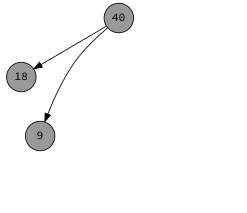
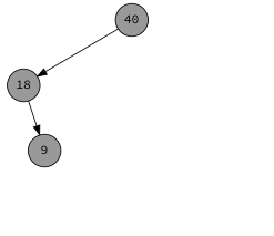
  digraph {
    fontname="Source Code Pro"
    node [fixedsize=true fontname="Source Code Pro" shape=circle style=invis]
    edge [fontname="Source Code Pro" style=invis]
    18 [fillcolor=grey60 style=filled]
    9 [fillcolor=grey60 style=filled]
    n3 [label=X]
    n4 [label=X]
    40 [fillcolor=grey60 style=filled]
    n6 [label=X]
    n7 [label=X]
    n8 [label=X]
    n9 [label=X]
    n10 [label=X]
    n11 [label=X]
-   40 -> 9 [style=""]
+   18 -> 9 [style=""]
    9 -> n3
    9 -> n4
    40 -> 18 [style=""]
    40 -> n6
    40 -> n7
    40 -> n8
    40 -> n9
  }
